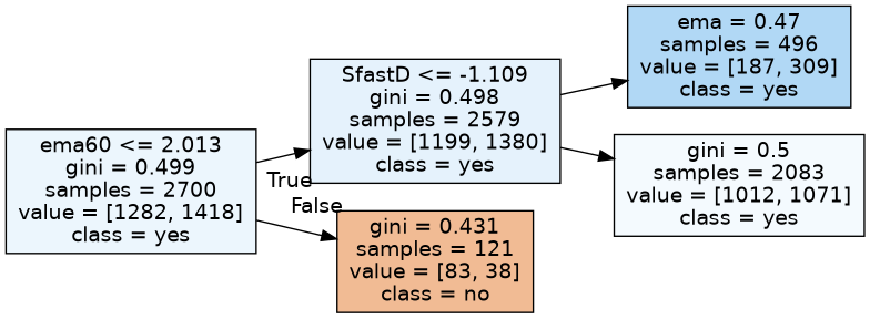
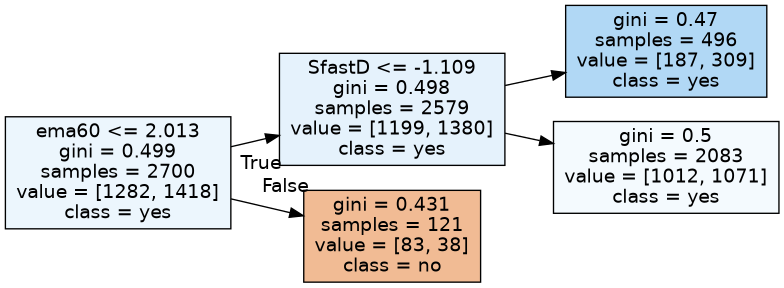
  digraph {
    rankdir=LR
    node [color=black fontname=helvetica shape=box style=filled]
    edge [fontname=helvetica]
    n1 [fillcolor="#ecf6fd" label="ema60 <= 2.013\ngini = 0.499\nsamples = 2700\nvalue = [1282, 1418]\nclass = yes"]
    n2 [fillcolor="#e5f2fc" label="SfastD <= -1.109\ngini = 0.498\nsamples = 2579\nvalue = [1199, 1380]\nclass = yes"]
    n3 [fillcolor="#f1bb94" label="gini = 0.431\nsamples = 121\nvalue = [83, 38]\nclass = no"]
-   n4 [fillcolor="#b1d8f5" label="ema = 0.47\nsamples = 496\nvalue = [187, 309]\nclass = yes"]
+   n4 [fillcolor="#b1d8f5" label="gini = 0.47\nsamples = 496\nvalue = [187, 309]\nclass = yes"]
    n5 [fillcolor="#f4fafe" label="gini = 0.5\nsamples = 2083\nvalue = [1012, 1071]\nclass = yes"]
    n1 -> n2 [headlabel=True labelangle=45 labeldistance=2.5]
    n1 -> n3 [headlabel=False labelangle=-45 labeldistance=2.5]
    n2 -> n4
    n2 -> n5
  }
